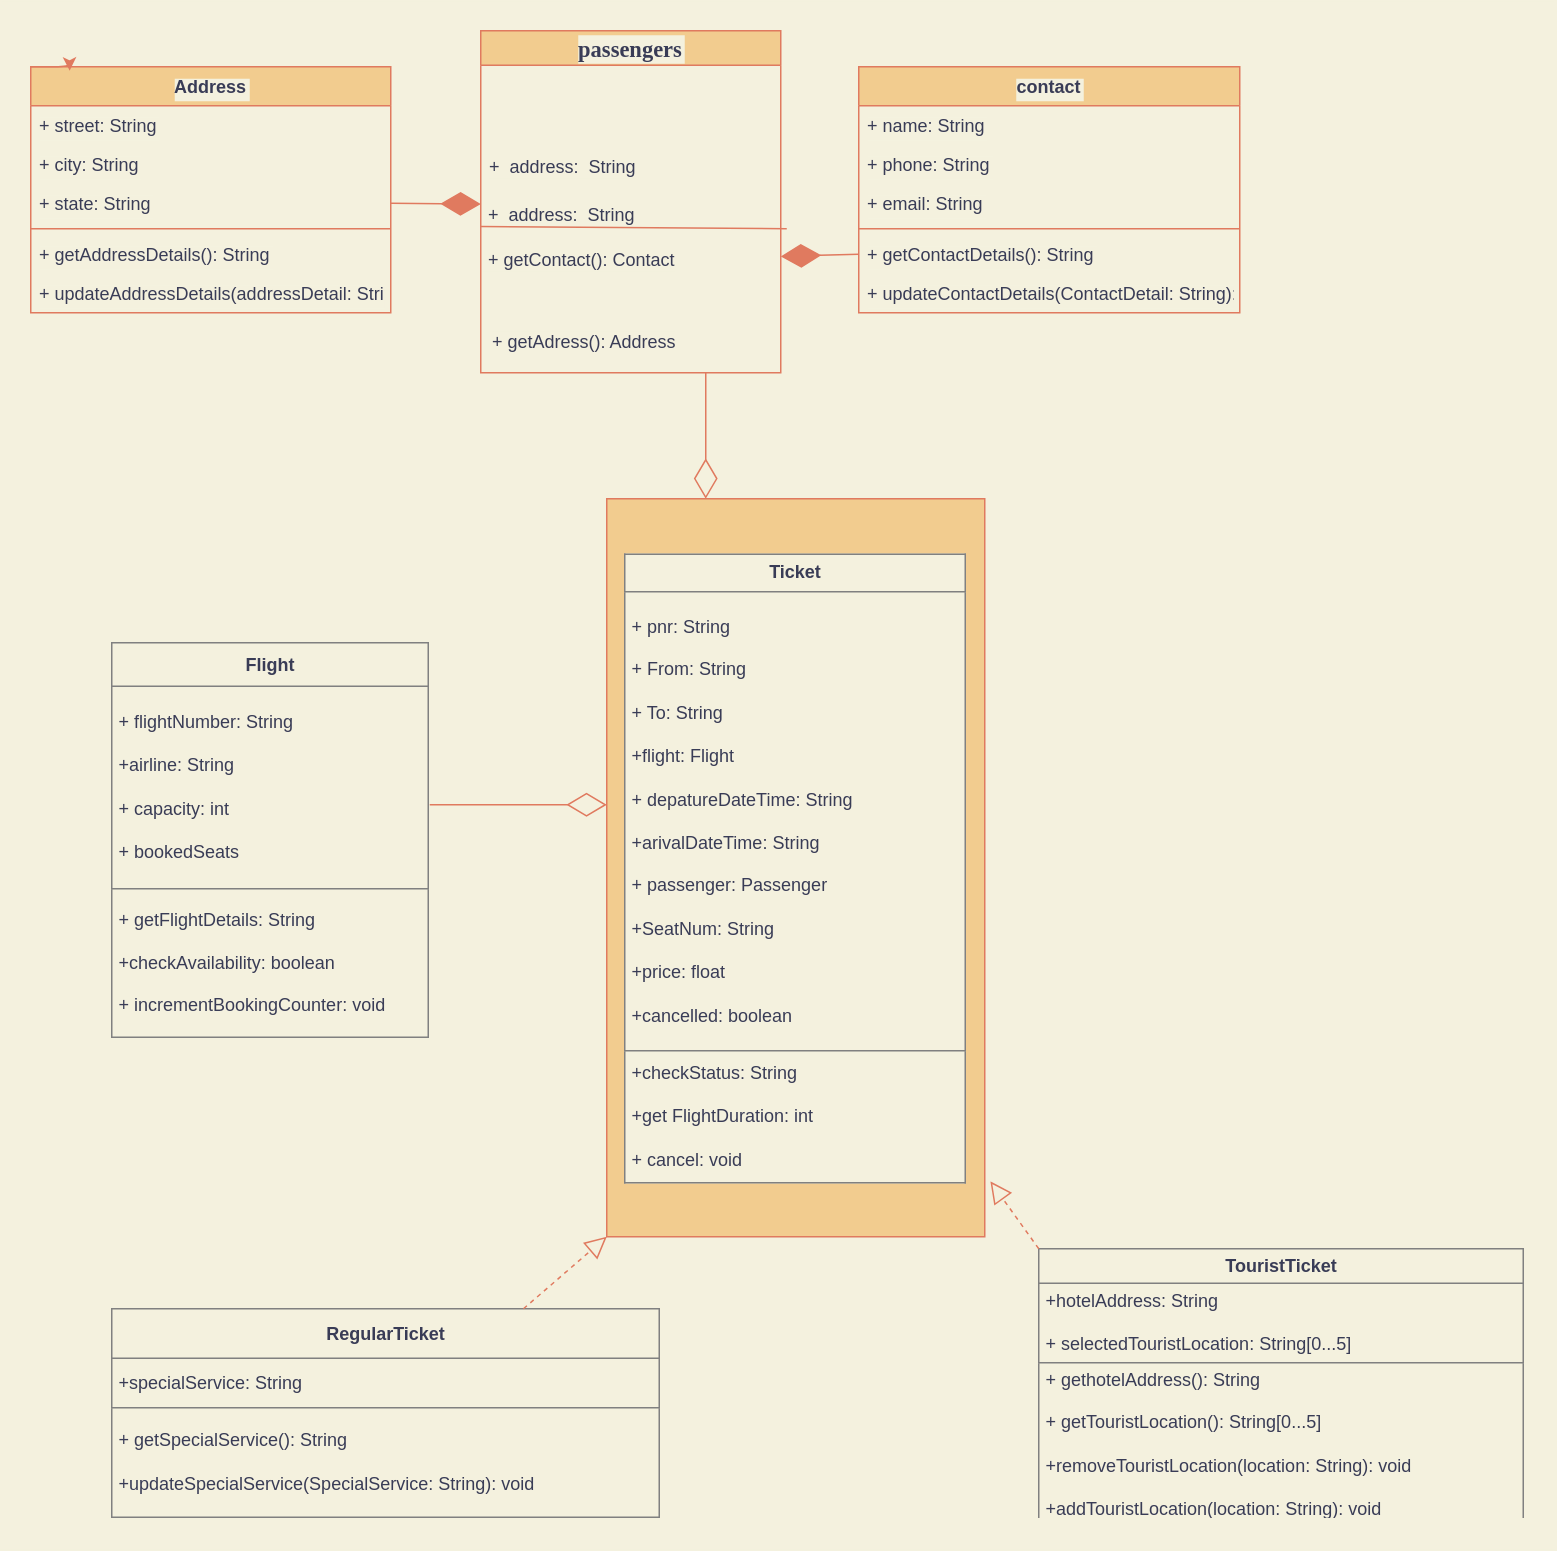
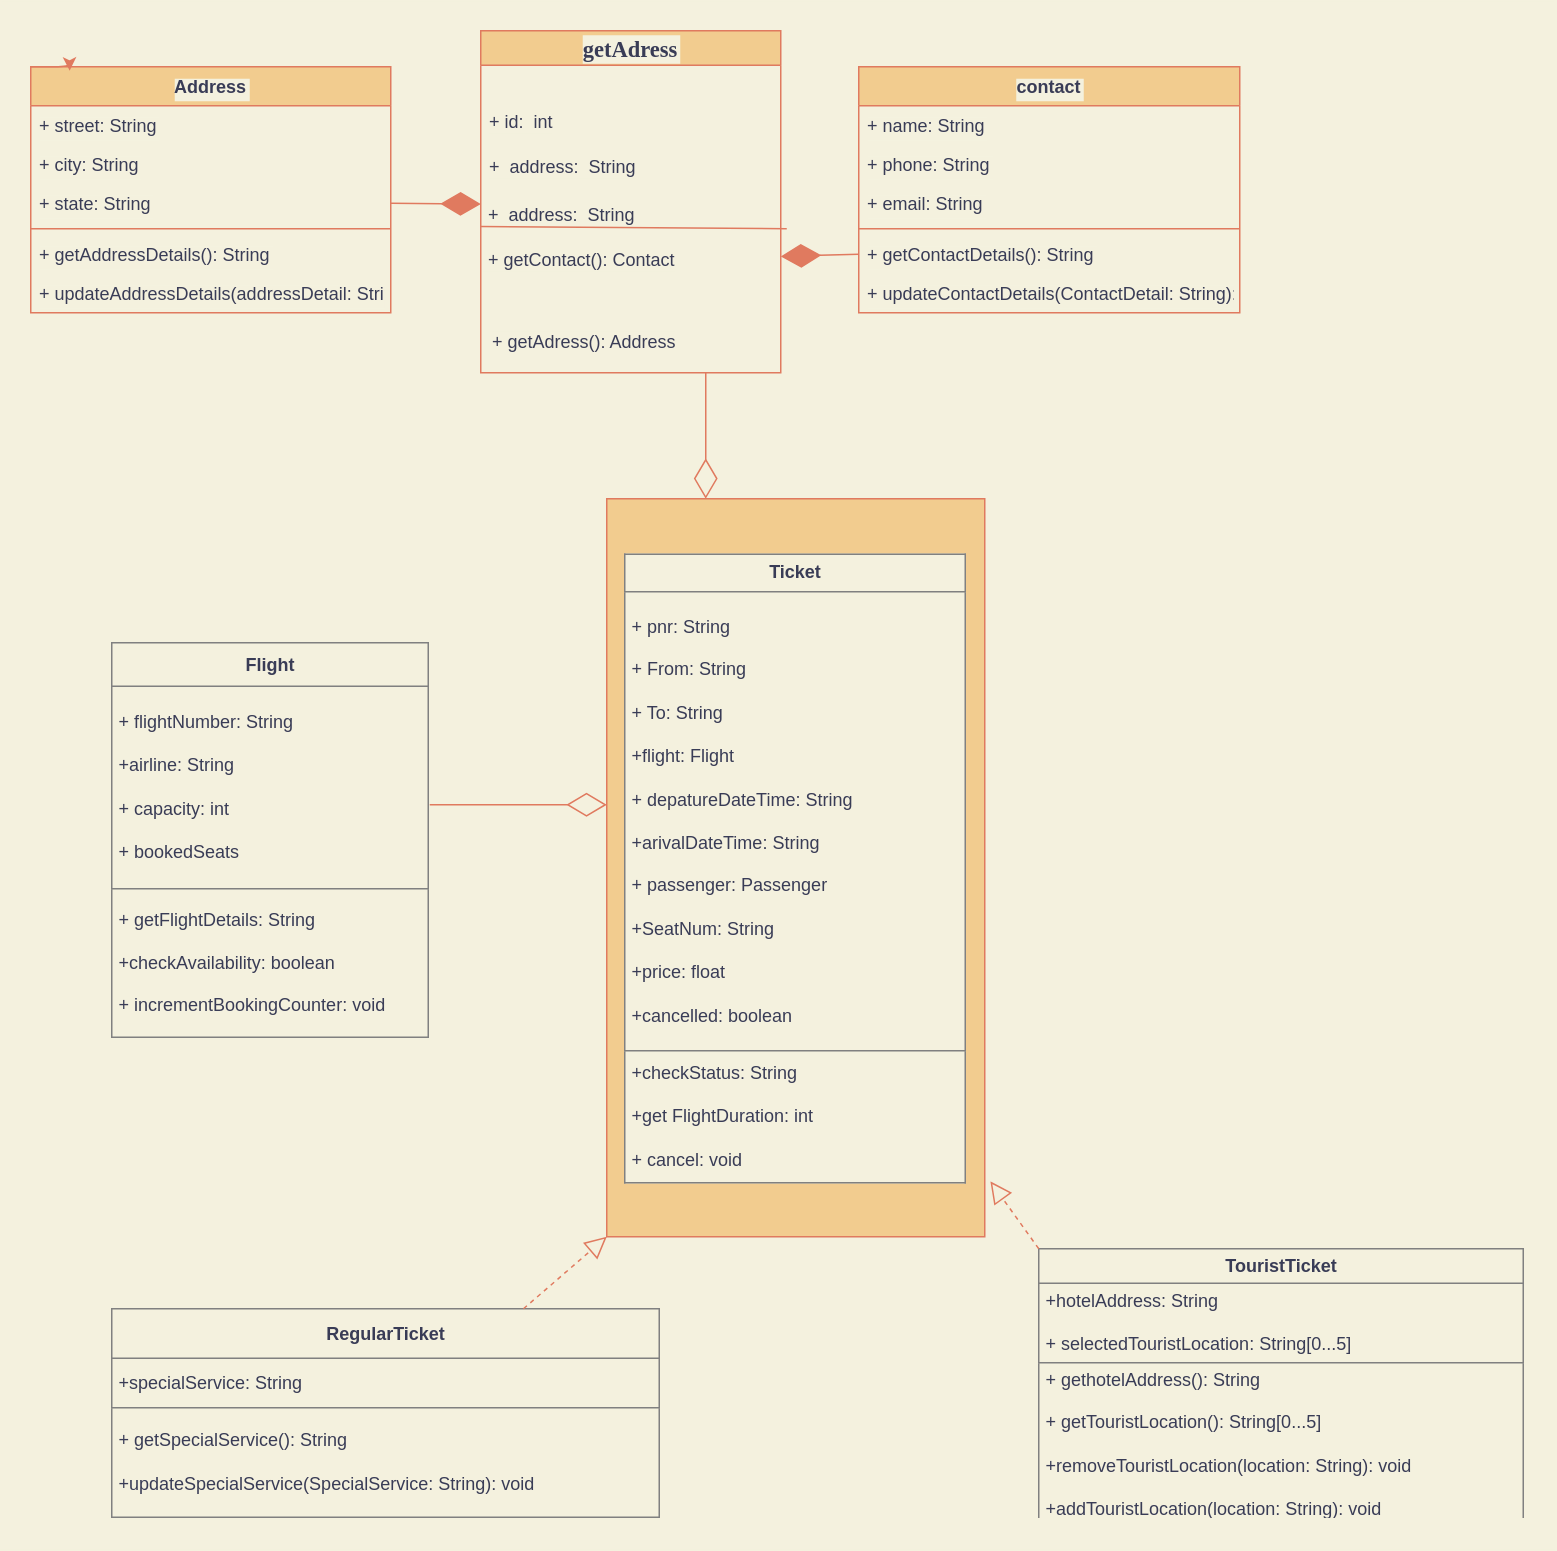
  <mxCell id="0" />
  <mxCell id="1" parent="0" />
  <mxCell id="2" value="Address" style="swimlane;fontStyle=1;align=center;verticalAlign=top;childLayout=stackLayout;horizontal=1;startSize=26;horizontalStack=0;resizeParent=1;resizeParentMax=0;resizeLast=0;collapsible=1;marginBottom=0;fillColor=#F2CC8F;strokeColor=#E07A5F;fontColor=#393C56;labelBackgroundColor=#F4F1DE;" vertex="1" parent="1"><mxGeometry x="20" y="44" width="240" height="164" as="geometry"><mxRectangle x="200" y="120" width="80" height="26" as="alternateBounds" /></mxGeometry></mxCell>
  <mxCell id="3" value="+ street: String" style="text;strokeColor=none;fillColor=none;align=left;verticalAlign=top;spacingLeft=4;spacingRight=4;overflow=hidden;rotatable=0;points=[[0,0.5],[1,0.5]];portConstraint=eastwest;fontColor=#393C56;labelBackgroundColor=#F4F1DE;" vertex="1" parent="2"><mxGeometry y="26" width="240" height="26" as="geometry" /></mxCell>
  <mxCell id="4" value="+ city: String" style="text;strokeColor=none;fillColor=none;align=left;verticalAlign=top;spacingLeft=4;spacingRight=4;overflow=hidden;rotatable=0;points=[[0,0.5],[1,0.5]];portConstraint=eastwest;fontColor=#393C56;labelBackgroundColor=#F4F1DE;" vertex="1" parent="2"><mxGeometry y="52" width="240" height="26" as="geometry" /></mxCell>
  <mxCell id="5" value="+ state: String" style="text;strokeColor=none;fillColor=none;align=left;verticalAlign=top;spacingLeft=4;spacingRight=4;overflow=hidden;rotatable=0;points=[[0,0.5],[1,0.5]];portConstraint=eastwest;fontColor=#393C56;labelBackgroundColor=#F4F1DE;" vertex="1" parent="2"><mxGeometry y="78" width="240" height="26" as="geometry" /></mxCell>
  <mxCell id="6" value="" style="line;strokeWidth=1;fillColor=none;align=left;verticalAlign=middle;spacingTop=-1;spacingLeft=3;spacingRight=3;rotatable=0;labelPosition=right;points=[];portConstraint=eastwest;labelBackgroundColor=#F4F1DE;strokeColor=#E07A5F;fontColor=#393C56;" vertex="1" parent="2"><mxGeometry y="104" width="240" height="8" as="geometry" /></mxCell>
  <mxCell id="7" value="+ getAddressDetails(): String" style="text;strokeColor=none;fillColor=none;align=left;verticalAlign=top;spacingLeft=4;spacingRight=4;overflow=hidden;rotatable=0;points=[[0,0.5],[1,0.5]];portConstraint=eastwest;fontColor=#393C56;labelBackgroundColor=#F4F1DE;" vertex="1" parent="2"><mxGeometry y="112" width="240" height="26" as="geometry" /></mxCell>
  <mxCell id="8" value="+ updateAddressDetails(addressDetail: String): void" style="text;strokeColor=none;fillColor=none;align=left;verticalAlign=top;spacingLeft=4;spacingRight=4;overflow=hidden;rotatable=0;points=[[0,0.5],[1,0.5]];portConstraint=eastwest;fontColor=#393C56;labelBackgroundColor=#F4F1DE;" vertex="1" parent="2"><mxGeometry y="138" width="240" height="26" as="geometry" /></mxCell>
  <mxCell id="9" value="contact" style="swimlane;fontStyle=1;align=center;verticalAlign=top;childLayout=stackLayout;horizontal=1;startSize=26;horizontalStack=0;resizeParent=1;resizeParentMax=0;resizeLast=0;collapsible=1;marginBottom=0;fillColor=#F2CC8F;strokeColor=#E07A5F;fontColor=#393C56;labelBackgroundColor=#F4F1DE;" vertex="1" parent="1"><mxGeometry x="572" y="44" width="254" height="164" as="geometry"><mxRectangle x="200" y="120" width="80" height="26" as="alternateBounds" /></mxGeometry></mxCell>
  <mxCell id="10" value="+ name: String" style="text;strokeColor=none;fillColor=none;align=left;verticalAlign=top;spacingLeft=4;spacingRight=4;overflow=hidden;rotatable=0;points=[[0,0.5],[1,0.5]];portConstraint=eastwest;fontColor=#393C56;labelBackgroundColor=#F4F1DE;" vertex="1" parent="9"><mxGeometry y="26" width="254" height="26" as="geometry" /></mxCell>
  <mxCell id="11" value="+ phone: String" style="text;strokeColor=none;fillColor=none;align=left;verticalAlign=top;spacingLeft=4;spacingRight=4;overflow=hidden;rotatable=0;points=[[0,0.5],[1,0.5]];portConstraint=eastwest;fontColor=#393C56;labelBackgroundColor=#F4F1DE;" vertex="1" parent="9"><mxGeometry y="52" width="254" height="26" as="geometry" /></mxCell>
  <mxCell id="12" value="+ email: String" style="text;strokeColor=none;fillColor=none;align=left;verticalAlign=top;spacingLeft=4;spacingRight=4;overflow=hidden;rotatable=0;points=[[0,0.5],[1,0.5]];portConstraint=eastwest;fontColor=#393C56;labelBackgroundColor=#F4F1DE;" vertex="1" parent="9"><mxGeometry y="78" width="254" height="26" as="geometry" /></mxCell>
  <mxCell id="13" value="" style="line;strokeWidth=1;fillColor=none;align=left;verticalAlign=middle;spacingTop=-1;spacingLeft=3;spacingRight=3;rotatable=0;labelPosition=right;points=[];portConstraint=eastwest;labelBackgroundColor=#F4F1DE;strokeColor=#E07A5F;fontColor=#393C56;" vertex="1" parent="9"><mxGeometry y="104" width="254" height="8" as="geometry" /></mxCell>
  <mxCell id="14" value="+ getContactDetails(): String" style="text;strokeColor=none;fillColor=none;align=left;verticalAlign=top;spacingLeft=4;spacingRight=4;overflow=hidden;rotatable=0;points=[[0,0.5],[1,0.5]];portConstraint=eastwest;fontColor=#393C56;labelBackgroundColor=#F4F1DE;" vertex="1" parent="9"><mxGeometry y="112" width="254" height="26" as="geometry" /></mxCell>
  <mxCell id="15" value="+ updateContactDetails(ContactDetail: String): void" style="text;strokeColor=none;fillColor=none;align=left;verticalAlign=top;spacingLeft=4;spacingRight=4;overflow=hidden;rotatable=0;points=[[0,0.5],[1,0.5]];portConstraint=eastwest;fontColor=#393C56;labelBackgroundColor=#F4F1DE;" vertex="1" parent="9"><mxGeometry y="138" width="254" height="26" as="geometry" /></mxCell>
- <mxCell id="16" value="passengers" style="swimlane;fontFamily=Times New Roman;fontSize=15;fillColor=#F2CC8F;strokeColor=#E07A5F;fontColor=#393C56;labelBackgroundColor=#F4F1DE;" vertex="1" parent="1"><mxGeometry x="320" y="20" width="200" height="228" as="geometry" /></mxCell>
+ <mxCell id="16" value="getAdress" style="swimlane;fontFamily=Times New Roman;fontSize=15;fillColor=#F2CC8F;strokeColor=#E07A5F;fontColor=#393C56;labelBackgroundColor=#F4F1DE;" vertex="1" parent="1"><mxGeometry x="320" y="20" width="200" height="228" as="geometry" /></mxCell>
+ <mxCell id="17" value="+ id:&amp;nbsp; int" style="text;html=1;strokeColor=none;fillColor=none;align=left;verticalAlign=middle;whiteSpace=wrap;rounded=0;sketch=0;fontColor=#393C56;labelBackgroundColor=#F4F1DE;" vertex="1" parent="16"><mxGeometry x="4" y="46" width="192" height="30" as="geometry" /></mxCell>
  <mxCell id="18" value="+&amp;nbsp; address:&amp;nbsp; String" style="text;html=1;strokeColor=none;fillColor=none;align=left;verticalAlign=middle;whiteSpace=wrap;rounded=0;sketch=0;fontColor=#393C56;labelBackgroundColor=#F4F1DE;" vertex="1" parent="16"><mxGeometry x="4" y="76" width="192" height="30" as="geometry" /></mxCell>
  <mxCell id="19" value="&lt;span&gt;&amp;nbsp;+&amp;nbsp; address:&amp;nbsp; String&lt;/span&gt;" style="text;html=1;strokeColor=none;fillColor=none;align=left;verticalAlign=middle;whiteSpace=wrap;rounded=0;sketch=0;fontColor=#393C56;labelBackgroundColor=#F4F1DE;" vertex="1" parent="16"><mxGeometry y="108" width="192" height="30" as="geometry" /></mxCell>
  <mxCell id="20" value="&amp;nbsp;+ getContact(): Contact" style="text;html=1;strokeColor=none;fillColor=none;align=left;verticalAlign=middle;whiteSpace=wrap;rounded=0;sketch=0;fontColor=#393C56;labelBackgroundColor=#F4F1DE;" vertex="1" parent="16"><mxGeometry y="138" width="192" height="30" as="geometry" /></mxCell>
  <mxCell id="21" value="+ getAdress(): Address" style="text;html=1;strokeColor=none;fillColor=none;align=left;verticalAlign=middle;whiteSpace=wrap;rounded=0;sketch=0;fontColor=#393C56;labelBackgroundColor=#F4F1DE;" vertex="1" parent="16"><mxGeometry x="6" y="193" width="180" height="30" as="geometry" /></mxCell>
  <mxCell id="22" value="" style="endArrow=none;html=1;rounded=1;sketch=0;fontColor=#393C56;strokeColor=#E07A5F;fillColor=#F2CC8F;curved=0;exitX=0;exitY=0.75;exitDx=0;exitDy=0;labelBackgroundColor=#F4F1DE;" edge="1" parent="1" source="19"><mxGeometry width="50" height="50" relative="1" as="geometry"><mxPoint x="464" y="214" as="sourcePoint" /><mxPoint x="524" y="152" as="targetPoint" /></mxGeometry></mxCell>
  <mxCell id="23" value="&lt;table border=&quot;1&quot; width=&quot;100%&quot; cellpadding=&quot;4&quot; style=&quot;text-align: left ; width: 228px ; height: 420px ; border-collapse: collapse&quot;&gt;&lt;tbody&gt;&lt;tr&gt;&lt;th align=&quot;center&quot;&gt;&lt;b&gt;Ticket&lt;/b&gt;&lt;/th&gt;&lt;/tr&gt;&lt;tr&gt;&lt;td&gt;&lt;div style=&quot;text-align: left&quot;&gt;+ pnr: String&lt;/div&gt;&lt;div style=&quot;text-align: left&quot;&gt;&lt;br&gt;&lt;/div&gt;&lt;div style=&quot;text-align: left&quot;&gt;+ From: String&lt;/div&gt;&lt;div style=&quot;text-align: left&quot;&gt;&lt;br&gt;&lt;/div&gt;&lt;div style=&quot;text-align: left&quot;&gt;+ To: String&lt;/div&gt;&lt;div style=&quot;text-align: left&quot;&gt;&lt;br&gt;&lt;/div&gt;&lt;div style=&quot;text-align: left&quot;&gt;+flight: Flight&lt;/div&gt;&lt;div style=&quot;text-align: left&quot;&gt;&lt;br&gt;&lt;/div&gt;&lt;div style=&quot;text-align: left&quot;&gt;+ depatureDateTime: String&lt;/div&gt;&lt;div style=&quot;text-align: left&quot;&gt;&lt;br&gt;&lt;/div&gt;&lt;div style=&quot;text-align: left&quot;&gt;+arivalDateTime: String&lt;/div&gt;&lt;div style=&quot;text-align: left&quot;&gt;&lt;br&gt;&lt;/div&gt;&lt;div style=&quot;text-align: left&quot;&gt;+ passenger: Passenger&lt;/div&gt;&lt;div style=&quot;text-align: left&quot;&gt;&lt;br&gt;&lt;/div&gt;&lt;div style=&quot;text-align: left&quot;&gt;+SeatNum: String&lt;/div&gt;&lt;div style=&quot;text-align: left&quot;&gt;&lt;br&gt;&lt;/div&gt;&lt;div style=&quot;text-align: left&quot;&gt;+price: float&amp;nbsp;&lt;/div&gt;&lt;div style=&quot;text-align: left&quot;&gt;&lt;br&gt;&lt;/div&gt;&lt;div style=&quot;text-align: left&quot;&gt;+cancelled: boolean&lt;/div&gt;&lt;/td&gt;&lt;/tr&gt;&lt;tr&gt;&lt;td&gt;&lt;div style=&quot;text-align: left&quot;&gt;+checkStatus: String&lt;/div&gt;&lt;div style=&quot;text-align: left&quot;&gt;&lt;br&gt;&lt;/div&gt;&lt;div style=&quot;text-align: left&quot;&gt;+get FlightDuration: int&lt;/div&gt;&lt;div style=&quot;text-align: left&quot;&gt;&lt;br&gt;&lt;/div&gt;&lt;div style=&quot;text-align: left&quot;&gt;+ cancel: void&lt;/div&gt;&lt;/td&gt;&lt;/tr&gt;&lt;/tbody&gt;&lt;/table&gt;" style="rounded=0;whiteSpace=wrap;html=1;sketch=0;fontColor=#393C56;strokeColor=#E07A5F;fillColor=#F2CC8F;labelBackgroundColor=#F4F1DE;" vertex="1" parent="1"><mxGeometry x="404" y="332" width="252" height="492" as="geometry" /></mxCell>
  <mxCell id="24" value="&lt;table border=&quot;1&quot; width=&quot;100%&quot; cellpadding=&quot;4&quot; style=&quot;width: 100% ; height: 100% ; border-collapse: collapse&quot;&gt;&lt;tbody&gt;&lt;tr&gt;&lt;th style=&quot;text-align: center&quot;&gt;Flight&lt;/th&gt;&lt;/tr&gt;&lt;tr&gt;&lt;td&gt;+ flightNumber: String&lt;br&gt;&lt;br&gt;+airline: String&lt;br&gt;&lt;br&gt;+ capacity: int&lt;br&gt;&lt;br&gt;+ bookedSeats&lt;br&gt;&lt;/td&gt;&lt;/tr&gt;&lt;tr&gt;&lt;td&gt;+ getFlightDetails: String&lt;br&gt;&lt;br&gt;+checkAvailability: boolean&lt;br&gt;&lt;br&gt;+ incrementBookingCounter: void&lt;/td&gt;&lt;/tr&gt;&lt;/tbody&gt;&lt;/table&gt;" style="text;html=1;strokeColor=none;fillColor=none;overflow=fill;rounded=0;labelBackgroundColor=#F4F1DE;sketch=0;fontColor=#393C56;align=left;" vertex="1" parent="1"><mxGeometry x="74" y="428" width="212" height="264" as="geometry" /></mxCell>
  <mxCell id="25" value="&lt;table border=&quot;1&quot; width=&quot;100%&quot; cellpadding=&quot;4&quot; style=&quot;width: 100% ; height: 100% ; border-collapse: collapse&quot;&gt;&lt;tbody&gt;&lt;tr&gt;&lt;th align=&quot;center&quot;&gt;RegularTicket&lt;/th&gt;&lt;/tr&gt;&lt;tr&gt;&lt;td&gt;+specialService: String&lt;br&gt;&lt;/td&gt;&lt;/tr&gt;&lt;tr&gt;&lt;td&gt;+ getSpecialService(): String&lt;br&gt;&lt;br&gt;+updateSpecialService(SpecialService: String): void&lt;/td&gt;&lt;/tr&gt;&lt;/tbody&gt;&lt;/table&gt;" style="text;html=1;strokeColor=none;fillColor=none;overflow=fill;rounded=0;labelBackgroundColor=#F4F1DE;sketch=0;fontColor=#393C56;" vertex="1" parent="1"><mxGeometry x="74" y="872" width="366" height="140" as="geometry" /></mxCell>
  <mxCell id="26" value="&lt;table border=&quot;1&quot; width=&quot;100%&quot; cellpadding=&quot;4&quot; style=&quot;width: 100% ; height: 100% ; border-collapse: collapse&quot;&gt;&lt;tbody&gt;&lt;tr&gt;&lt;th style=&quot;text-align: center&quot;&gt;TouristTicket&lt;/th&gt;&lt;/tr&gt;&lt;tr&gt;&lt;td&gt;+hotelAddress: String&lt;br&gt;&lt;br&gt;+ selectedTouristLocation: String[0...5]&lt;/td&gt;&lt;/tr&gt;&lt;tr&gt;&lt;td&gt;+ gethotelAddress(): String&lt;br&gt;&lt;br&gt;+ getTouristLocation(): String[0...5]&lt;br&gt;&lt;br&gt;+removeTouristLocation(location: String): void&lt;br&gt;&lt;br&gt;+addTouristLocation(location: String): void&lt;br&gt;&lt;br&gt;&lt;br&gt;&lt;br&gt;&lt;/td&gt;&lt;/tr&gt;&lt;/tbody&gt;&lt;/table&gt;" style="text;html=1;strokeColor=none;fillColor=none;overflow=fill;rounded=0;labelBackgroundColor=#F4F1DE;sketch=0;fontColor=#393C56;align=left;" vertex="1" parent="1"><mxGeometry x="692" y="832" width="324" height="180" as="geometry" /></mxCell>
  <mxCell id="27" style="edgeStyle=orthogonalEdgeStyle;curved=0;rounded=1;sketch=0;orthogonalLoop=1;jettySize=auto;html=1;exitX=0;exitY=0;exitDx=0;exitDy=0;entryX=0.108;entryY=0.016;entryDx=0;entryDy=0;entryPerimeter=0;fontColor=#393C56;strokeColor=#E07A5F;fillColor=#F2CC8F;labelBackgroundColor=#F4F1DE;" edge="1" parent="1" source="2" target="2"><mxGeometry relative="1" as="geometry" /></mxCell>
  <mxCell id="28" value="" style="endArrow=diamondThin;endFill=0;endSize=24;html=1;rounded=1;sketch=0;fontColor=#393C56;strokeColor=#E07A5F;fillColor=#F2CC8F;curved=0;labelBackgroundColor=#F4F1DE;" edge="1" parent="1"><mxGeometry width="160" relative="1" as="geometry"><mxPoint x="286" y="536" as="sourcePoint" /><mxPoint x="404" y="536" as="targetPoint" /></mxGeometry></mxCell>
  <mxCell id="29" value="" style="endArrow=diamondThin;endFill=0;endSize=24;html=1;rounded=1;sketch=0;fontColor=#393C56;strokeColor=#E07A5F;fillColor=#F2CC8F;curved=0;exitX=0.75;exitY=1;exitDx=0;exitDy=0;labelBackgroundColor=#F4F1DE;" edge="1" parent="1" source="16"><mxGeometry width="160" relative="1" as="geometry"><mxPoint x="452" y="272" as="sourcePoint" /><mxPoint x="470" y="332" as="targetPoint" /></mxGeometry></mxCell>
  <mxCell id="30" value="" style="endArrow=diamondThin;endFill=1;endSize=24;html=1;rounded=1;sketch=0;fontColor=#393C56;strokeColor=#E07A5F;fillColor=#F2CC8F;curved=0;exitX=1;exitY=0.5;exitDx=0;exitDy=0;entryX=0;entryY=0.25;entryDx=0;entryDy=0;labelBackgroundColor=#F4F1DE;" edge="1" parent="1" source="5" target="19"><mxGeometry width="160" relative="1" as="geometry"><mxPoint x="452" y="272" as="sourcePoint" /><mxPoint x="320" y="152" as="targetPoint" /></mxGeometry></mxCell>
  <mxCell id="31" value="" style="endArrow=diamondThin;endFill=1;endSize=24;html=1;rounded=1;sketch=0;fontColor=#393C56;strokeColor=#E07A5F;fillColor=#F2CC8F;curved=0;entryX=1.042;entryY=0.416;entryDx=0;entryDy=0;exitX=0;exitY=0.5;exitDx=0;exitDy=0;entryPerimeter=0;labelBackgroundColor=#F4F1DE;" edge="1" parent="1" source="14" target="20"><mxGeometry width="160" relative="1" as="geometry"><mxPoint x="452" y="272" as="sourcePoint" /><mxPoint x="612" y="272" as="targetPoint" /></mxGeometry></mxCell>
  <mxCell id="32" value="" style="endArrow=block;dashed=1;endFill=0;endSize=12;html=1;rounded=1;sketch=0;fontColor=#393C56;strokeColor=#E07A5F;fillColor=#F2CC8F;curved=0;exitX=0.75;exitY=0;exitDx=0;exitDy=0;entryX=0;entryY=1;entryDx=0;entryDy=0;labelBackgroundColor=#F4F1DE;" edge="1" parent="1" source="25" target="23"><mxGeometry width="160" relative="1" as="geometry"><mxPoint x="452" y="836" as="sourcePoint" /><mxPoint x="612" y="836" as="targetPoint" /></mxGeometry></mxCell>
  <mxCell id="33" value="" style="endArrow=block;dashed=1;endFill=0;endSize=12;html=1;rounded=1;sketch=0;fontColor=#393C56;strokeColor=#E07A5F;fillColor=#F2CC8F;curved=0;exitX=0;exitY=0;exitDx=0;exitDy=0;entryX=1.015;entryY=0.925;entryDx=0;entryDy=0;labelBackgroundColor=#F4F1DE;entryPerimeter=0;" edge="1" parent="1" source="26" target="23"><mxGeometry width="160" relative="1" as="geometry"><mxPoint x="360.5" y="884" as="sourcePoint" /><mxPoint x="416" y="836" as="targetPoint" /></mxGeometry></mxCell>
